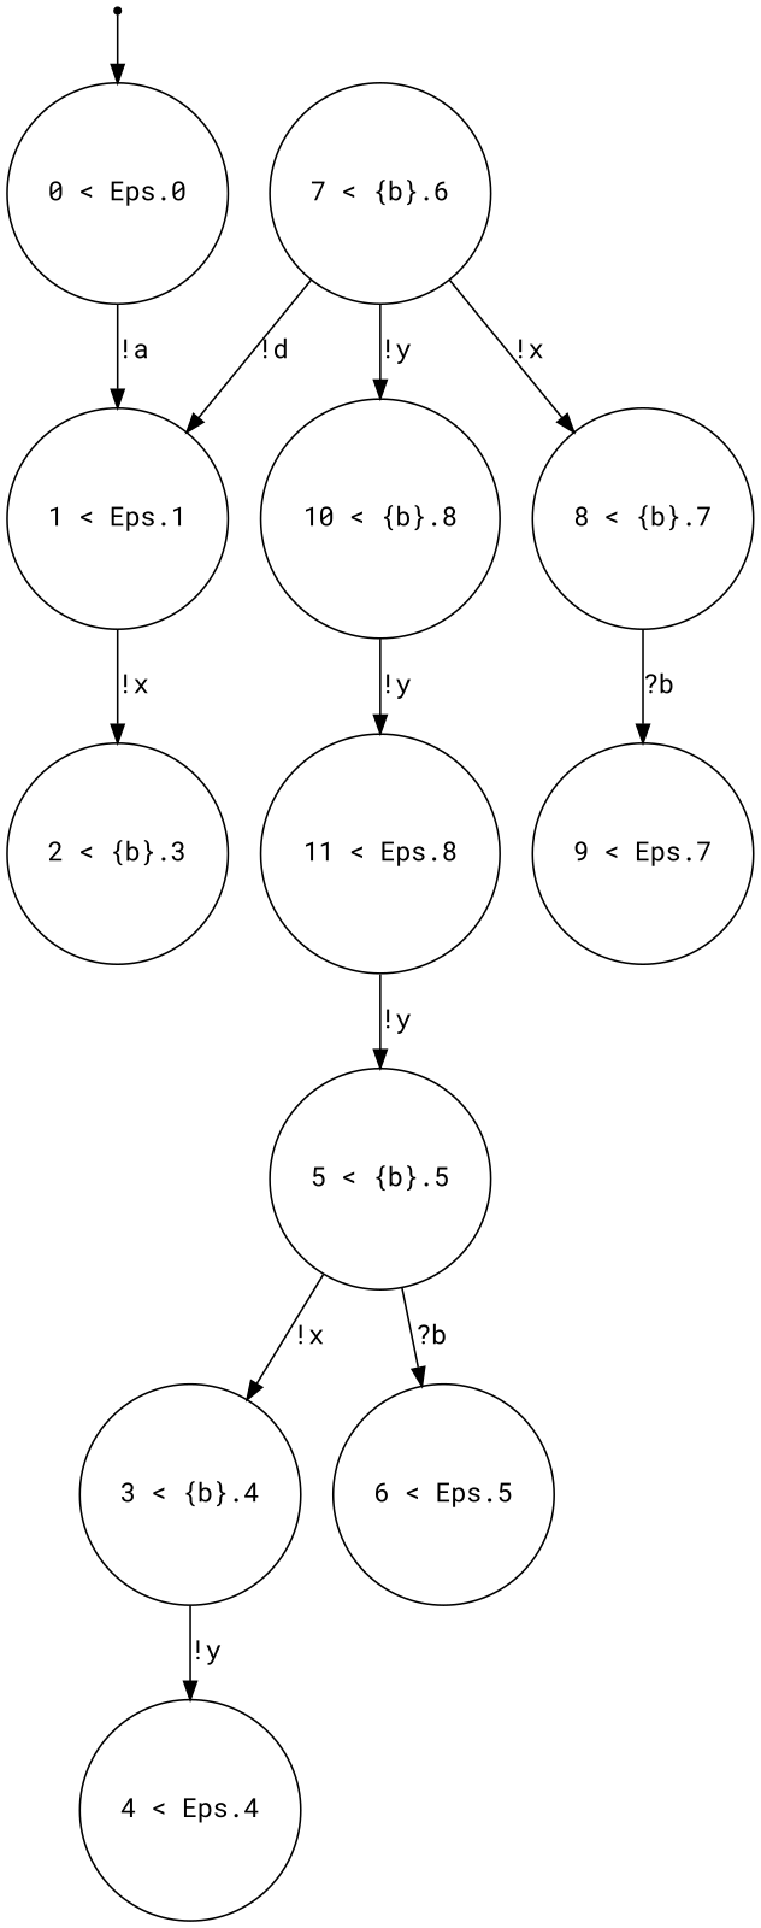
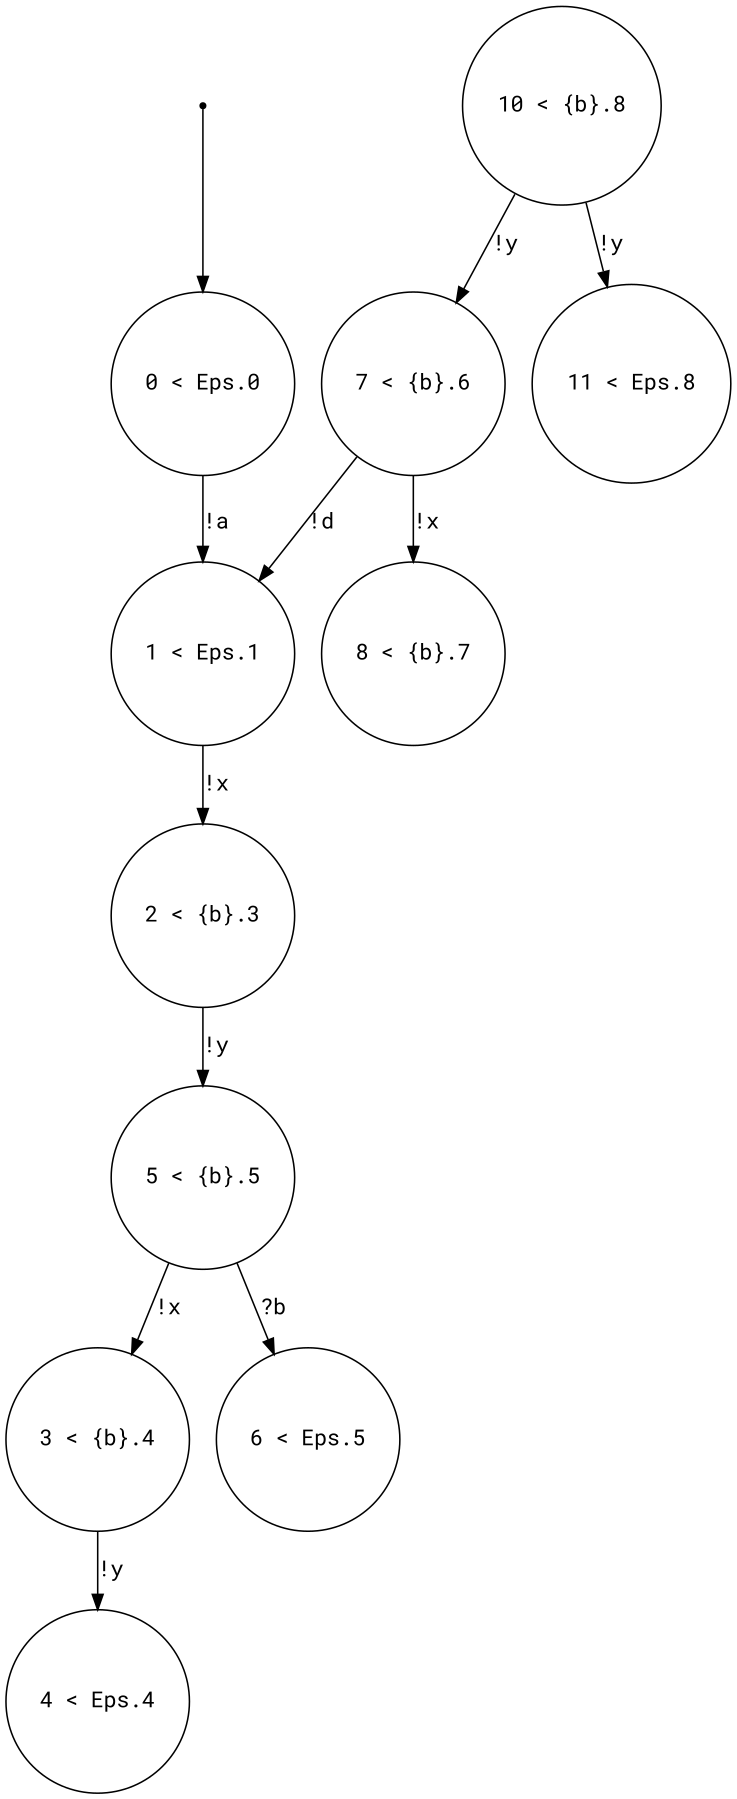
  digraph {
    fontname="Roboto Mono"
    node [fontname="Roboto Mono" shape=circle]
    edge [fontname="Roboto Mono"]
    ENTRY [shape=point]
    n2 [label="0 < Eps.0\n"]
    n3 [label="1 < Eps.1\n"]
    n4 [label="7 < {b}.6\n"]
    n5 [label="10 < {b}.8\n"]
    n6 [label="8 < {b}.7\n"]
    n7 [label="11 < Eps.8\n"]
-   n8 [label="9 < Eps.7\n"]
    n9 [label="2 < {b}.3\n"]
    n10 [label="5 < {b}.5\n"]
    n11 [label="3 < {b}.4\n"]
    n12 [label="6 < Eps.5\n"]
    n13 [label="4 < Eps.4\n"]
    ENTRY -> n2
    n2 -> n3 [label="!a"]
    n3 -> n9 [label="!x"]
    n4 -> n3 [label="!d"]
-   n4 -> n5 [label="!y"]
+   n5 -> n4 [label="!y"]
    n4 -> n6 [label="!x"]
    n5 -> n7 [label="!y"]
-   n6 -> n8 [label="?b"]
-   n7 -> n10 [label="!y"]
+   n9 -> n10 [label="!y"]
    n10 -> n11 [label="!x"]
    n10 -> n12 [label="?b"]
    n11 -> n13 [label="!y"]
  }
